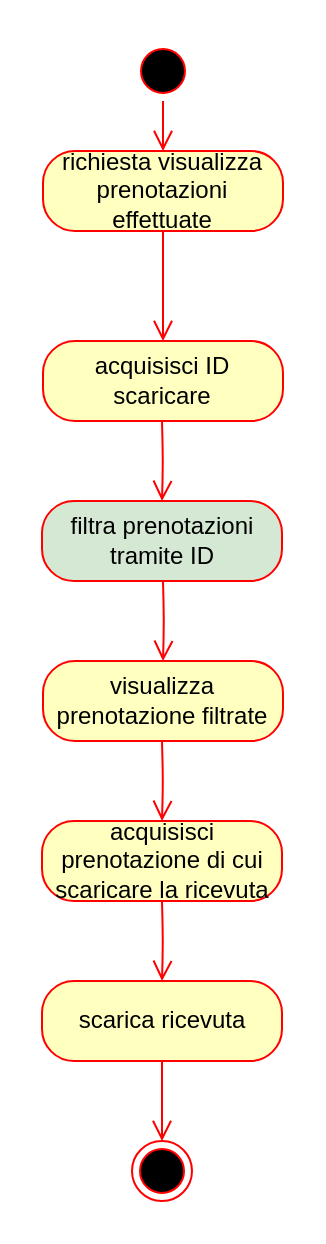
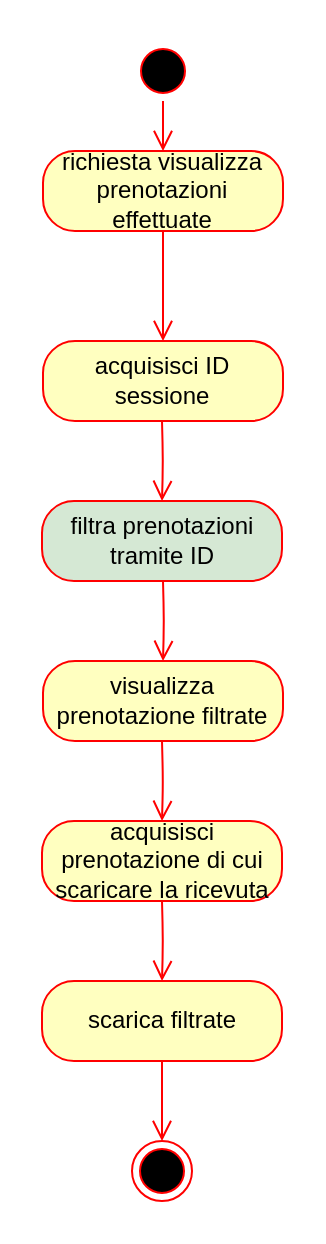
  <mxCell id="0" />
  <mxCell id="1" parent="0" />
  <mxCell id="2" value="" style="ellipse;html=1;shape=startState;fillColor=#000000;strokeColor=#ff0000;" vertex="1" parent="1"><mxGeometry x="66" y="20" width="30" height="30" as="geometry" /></mxCell>
  <mxCell id="3" value="" style="edgeStyle=orthogonalEdgeStyle;html=1;verticalAlign=bottom;endArrow=open;endSize=8;strokeColor=#ff0000;entryX=0.5;entryY=0;entryDx=0;entryDy=0;" edge="1" parent="1" source="2" target="4"><mxGeometry relative="1" as="geometry"><mxPoint x="81" y="100" as="targetPoint" /></mxGeometry></mxCell>
  <mxCell id="4" value="richiesta visualizza prenotazioni effettuate" style="rounded=1;whiteSpace=wrap;html=1;arcSize=40;fontColor=#000000;fillColor=#ffffc0;strokeColor=#ff0000;" vertex="1" parent="1"><mxGeometry x="21" y="75" width="120" height="40" as="geometry" /></mxCell>
  <mxCell id="5" value="" style="edgeStyle=orthogonalEdgeStyle;html=1;verticalAlign=bottom;endArrow=open;endSize=8;strokeColor=#ff0000;entryX=0.5;entryY=0;entryDx=0;entryDy=0;" edge="1" parent="1" source="4" target="7"><mxGeometry relative="1" as="geometry"><mxPoint x="127" y="200" as="targetPoint" /></mxGeometry></mxCell>
  <mxCell id="6" value="" style="ellipse;html=1;shape=endState;fillColor=#000000;strokeColor=#ff0000;" vertex="1" parent="1"><mxGeometry x="65.5" y="570" width="30" height="30" as="geometry" /></mxCell>
- <mxCell id="7" value="acquisisci ID scaricare" style="rounded=1;whiteSpace=wrap;html=1;arcSize=40;fontColor=#000000;fillColor=#ffffc0;strokeColor=#ff0000;" vertex="1" parent="1"><mxGeometry x="21" y="170" width="120" height="40" as="geometry" /></mxCell>
+ <mxCell id="7" value="acquisisci ID sessione" style="rounded=1;whiteSpace=wrap;html=1;arcSize=40;fontColor=#000000;fillColor=#ffffc0;strokeColor=#ff0000;" vertex="1" parent="1"><mxGeometry x="21" y="170" width="120" height="40" as="geometry" /></mxCell>
  <mxCell id="8" value="" style="edgeStyle=orthogonalEdgeStyle;html=1;verticalAlign=bottom;endArrow=open;endSize=8;strokeColor=#ff0000;entryX=0.5;entryY=0;entryDx=0;entryDy=0;" edge="1" parent="1" target="9"><mxGeometry relative="1" as="geometry"><mxPoint x="126.5" y="280" as="targetPoint" /><mxPoint x="80.5" y="210" as="sourcePoint" /></mxGeometry></mxCell>
  <mxCell id="9" value="filtra prenotazioni tramite ID" style="rounded=1;whiteSpace=wrap;html=1;arcSize=40;fontColor=#000000;fillColor=#d5e8d4;strokeColor=#ff0000;" vertex="1" parent="1"><mxGeometry x="20.5" y="250" width="120" height="40" as="geometry" /></mxCell>
  <mxCell id="10" value="" style="edgeStyle=orthogonalEdgeStyle;html=1;verticalAlign=bottom;endArrow=open;endSize=8;strokeColor=#ff0000;entryX=0.5;entryY=0;entryDx=0;entryDy=0;" edge="1" parent="1" target="11"><mxGeometry relative="1" as="geometry"><mxPoint x="127" y="360" as="targetPoint" /><mxPoint x="81" y="290" as="sourcePoint" /></mxGeometry></mxCell>
  <mxCell id="11" value="visualizza prenotazione filtrate" style="rounded=1;whiteSpace=wrap;html=1;arcSize=40;fontColor=#000000;fillColor=#ffffc0;strokeColor=#ff0000;" vertex="1" parent="1"><mxGeometry x="21" y="330" width="120" height="40" as="geometry" /></mxCell>
  <mxCell id="12" value="" style="edgeStyle=orthogonalEdgeStyle;html=1;verticalAlign=bottom;endArrow=open;endSize=8;strokeColor=#ff0000;entryX=0.5;entryY=0;entryDx=0;entryDy=0;" edge="1" parent="1" target="13"><mxGeometry relative="1" as="geometry"><mxPoint x="126.5" y="440" as="targetPoint" /><mxPoint x="80.5" y="370" as="sourcePoint" /></mxGeometry></mxCell>
  <mxCell id="13" value="acquisisci prenotazione di cui scaricare la ricevuta" style="rounded=1;whiteSpace=wrap;html=1;arcSize=40;fontColor=#000000;fillColor=#ffffc0;strokeColor=#ff0000;" vertex="1" parent="1"><mxGeometry x="20.5" y="410" width="120" height="40" as="geometry" /></mxCell>
  <mxCell id="14" value="" style="edgeStyle=orthogonalEdgeStyle;html=1;verticalAlign=bottom;endArrow=open;endSize=8;strokeColor=#ff0000;entryX=0.5;entryY=0;entryDx=0;entryDy=0;" edge="1" parent="1" target="15"><mxGeometry relative="1" as="geometry"><mxPoint x="126.5" y="520" as="targetPoint" /><mxPoint x="80.5" y="450" as="sourcePoint" /></mxGeometry></mxCell>
- <mxCell id="15" value="scarica ricevuta" style="rounded=1;whiteSpace=wrap;html=1;arcSize=40;fontColor=#000000;fillColor=#ffffc0;strokeColor=#ff0000;" vertex="1" parent="1"><mxGeometry x="20.5" y="490" width="120" height="40" as="geometry" /></mxCell>
+ <mxCell id="15" value="scarica filtrate" style="rounded=1;whiteSpace=wrap;html=1;arcSize=40;fontColor=#000000;fillColor=#ffffc0;strokeColor=#ff0000;" vertex="1" parent="1"><mxGeometry x="20.5" y="490" width="120" height="40" as="geometry" /></mxCell>
  <mxCell id="16" value="" style="edgeStyle=orthogonalEdgeStyle;html=1;verticalAlign=bottom;endArrow=open;endSize=8;strokeColor=#ff0000;entryX=0.5;entryY=0;entryDx=0;entryDy=0;" edge="1" parent="1"><mxGeometry relative="1" as="geometry"><mxPoint x="80.5" y="570" as="targetPoint" /><mxPoint x="80.5" y="530" as="sourcePoint" /></mxGeometry></mxCell>
